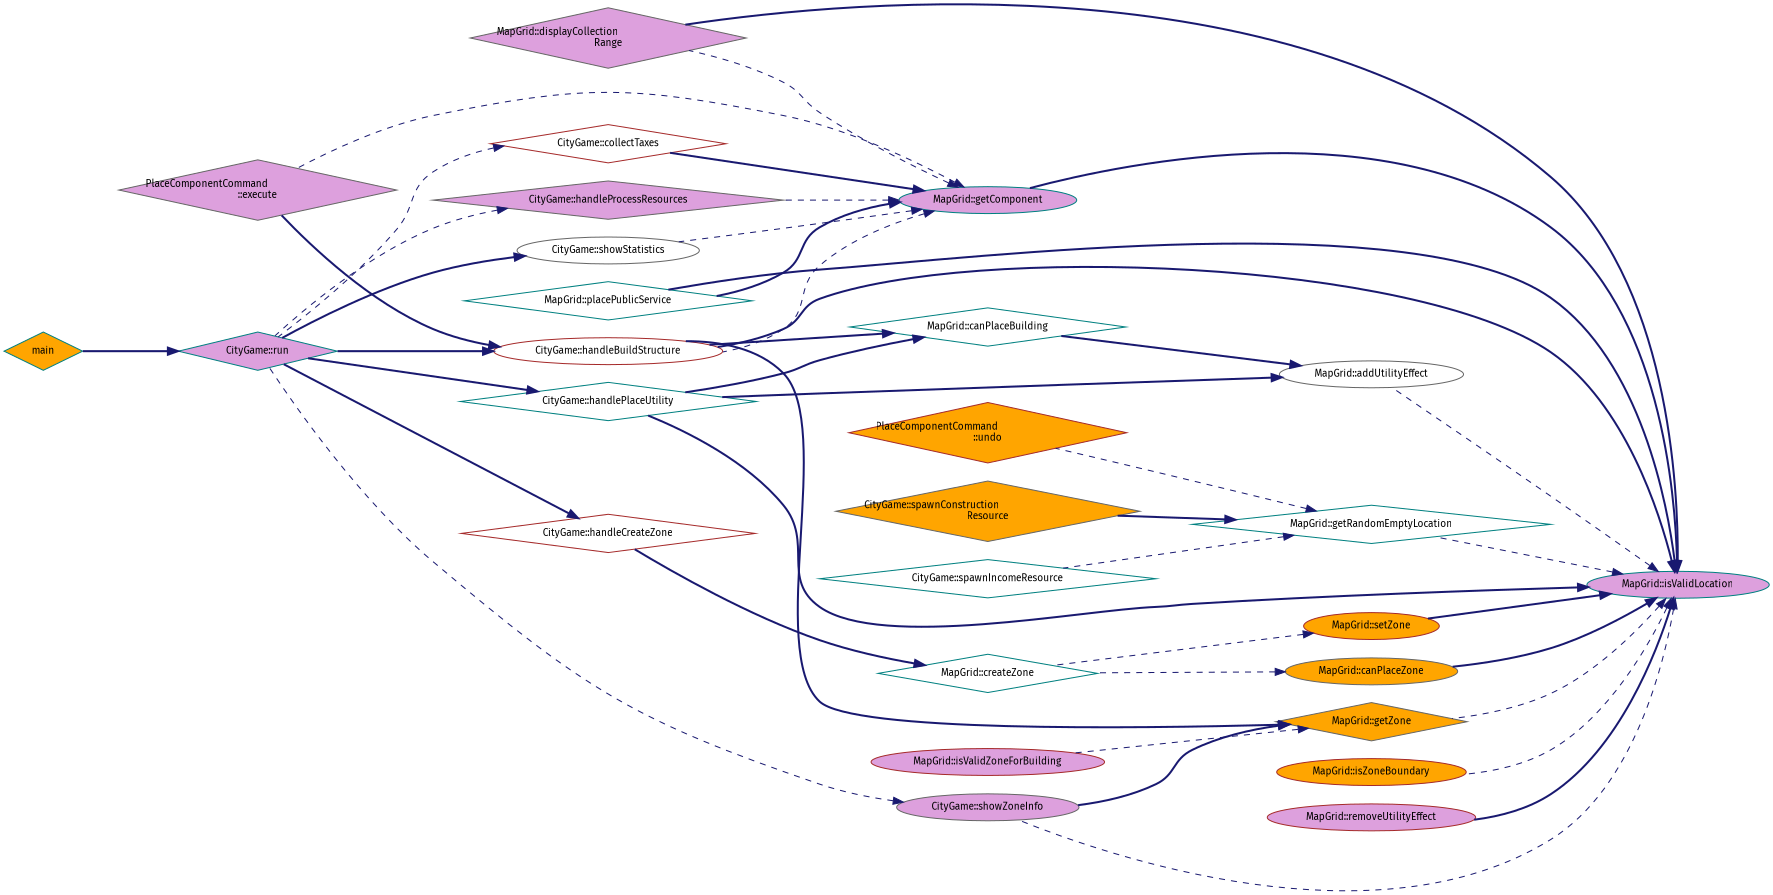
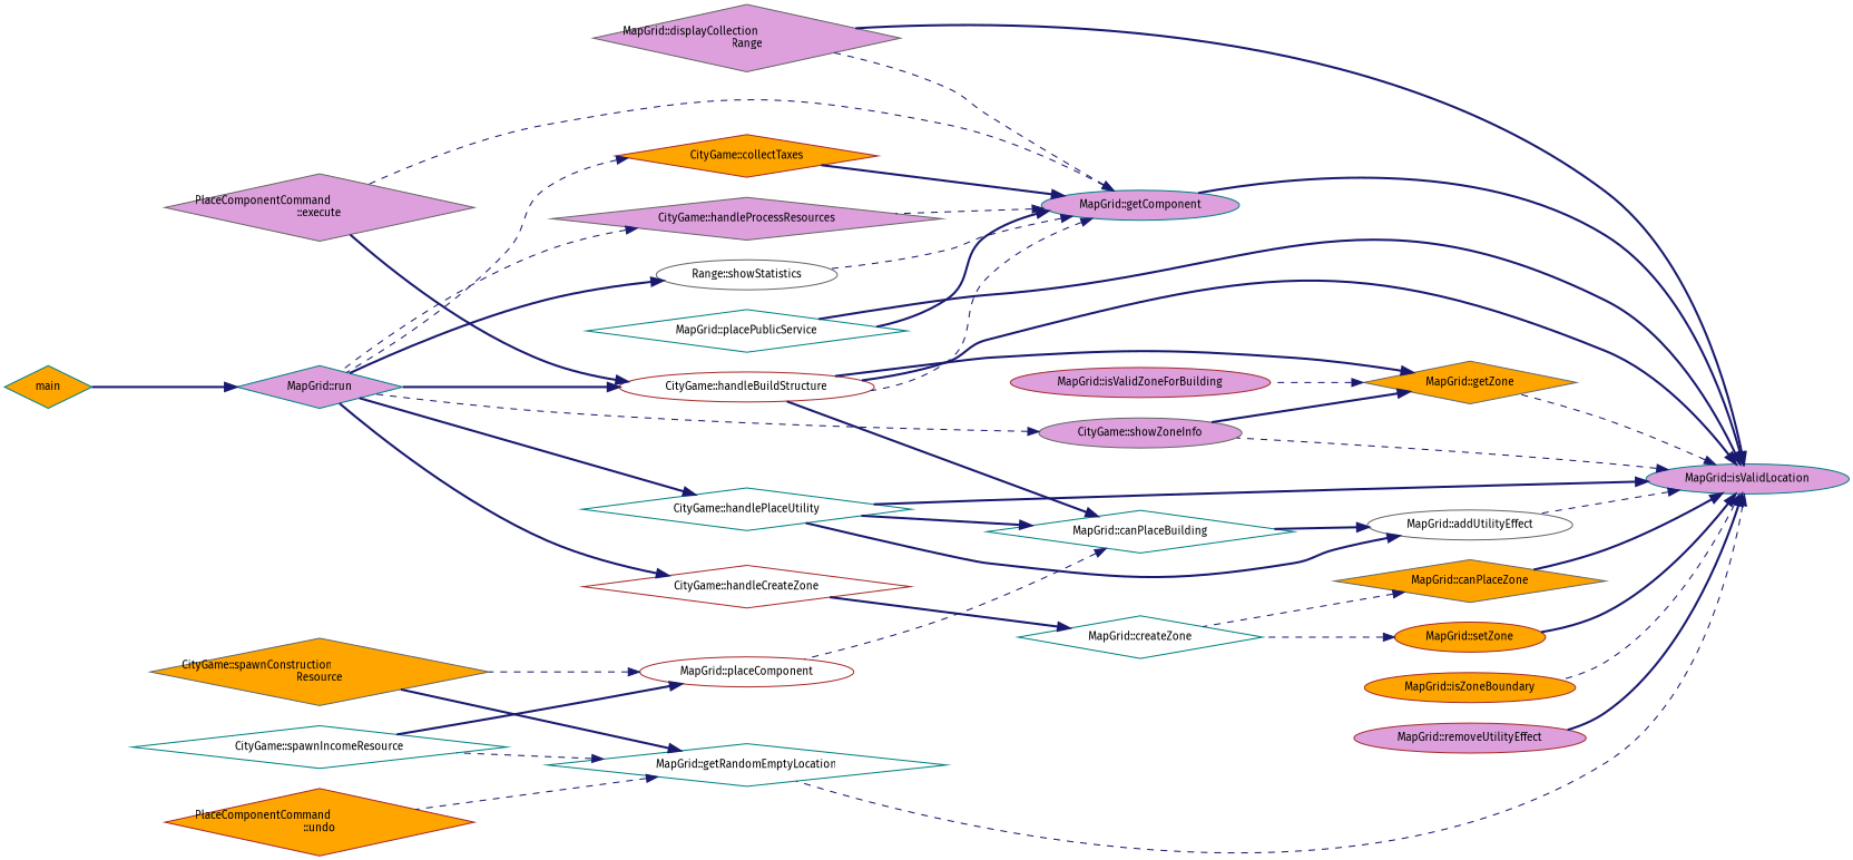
  digraph {
    fontname="Fira Sans"
    rankdir=RL
    node [color=teal fillcolor=white fontname="Fira Sans" fontsize=10 shape=diamond style=filled]
    edge [color=midnightblue dir=back fontname="Fira Sans" fontsize=10 labelfontname=Helvetica labelfontsize=10 style=bold]
    n1 [fillcolor=plum fontcolor=black height=0.2 label="MapGrid::isValidLocation" shape=ellipse width=0.4]
    n2 [color=gray40 height=0.2 label="MapGrid::addUtilityEffect" shape=ellipse width=0.4]
    n3 [height=0.2 label="CityGame::handlePlaceUtility" width=0.4]
    n4 [color=brown height=0.2 label="CityGame::handleBuildStructure" shape=ellipse width=0.4]
-   n5 [color=gray40 fillcolor=orange height=0.2 label="MapGrid::canPlaceZone" shape=ellipse width=0.4]
+   n5 [color=gray40 fillcolor=orange height=0.2 label="MapGrid::canPlaceZone" width=0.4]
    n6 [color=gray40 fillcolor=plum height=0.2 label="MapGrid::displayCollection\lRange" width=0.4]
    n7 [fillcolor=plum height=0.2 label="MapGrid::getComponent" shape=ellipse width=0.4]
    n8 [height=0.2 label="MapGrid::placePublicService" width=0.4]
    n9 [height=0.2 label="MapGrid::getRandomEmptyLocation" width=0.4]
    n10 [color=gray40 fillcolor=orange height=0.2 label="MapGrid::getZone" width=0.4]
    n11 [color=gray40 fillcolor=plum height=0.2 label="CityGame::showZoneInfo" shape=ellipse width=0.4]
    n12 [color=brown fillcolor=orange height=0.2 label="MapGrid::isZoneBoundary" shape=ellipse width=0.4]
    n13 [color=brown fillcolor=plum height=0.2 label="MapGrid::removeUtilityEffect" shape=ellipse width=0.4]
    n14 [color=brown fillcolor=orange height=0.2 label="MapGrid::setZone" shape=ellipse width=0.4]
    n15 [height=0.2 label="MapGrid::canPlaceBuilding" width=0.4]
-   n16 [fillcolor=plum height=0.2 label="CityGame::run" width=0.4]
+   n16 [fillcolor=plum height=0.2 label="MapGrid::run" width=0.4]
+   n17 [color=brown height=0.2 label="MapGrid::placeComponent" shape=ellipse width=0.4]
    n18 [color=gray40 fillcolor=plum height=0.2 label="PlaceComponentCommand\l::execute" width=0.4]
    n19 [height=0.2 label="MapGrid::createZone" width=0.4]
-   n20 [color=brown height=0.2 label="CityGame::collectTaxes" width=0.4]
+   n20 [color=brown fillcolor=orange height=0.2 label="CityGame::collectTaxes" width=0.4]
    n21 [color=gray40 fillcolor=plum height=0.2 label="CityGame::handleProcessResources" width=0.4]
-   n22 [color=gray40 height=0.2 label="CityGame::showStatistics" shape=ellipse width=0.4]
+   n22 [color=gray40 height=0.2 label="Range::showStatistics" shape=ellipse width=0.4]
    n23 [color=gray40 fillcolor=orange height=0.2 label="CityGame::spawnConstruction\lResource" width=0.4]
    n24 [height=0.2 label="CityGame::spawnIncomeResource" width=0.4]
    n25 [color=brown fillcolor=orange height=0.2 label="PlaceComponentCommand\l::undo" width=0.4]
    n26 [color=brown fillcolor=plum height=0.2 label="MapGrid::isValidZoneForBuilding" shape=ellipse width=0.4]
    n27 [fillcolor=orange height=0.2 label=main width=0.4]
    n28 [color=brown height=0.2 label="CityGame::handleCreateZone" width=0.4]
    n1 -> n2 [style=dashed]
    n1 -> n3
    n1 -> n4
    n1 -> n5
    n1 -> n6
    n1 -> n7
    n1 -> n8
    n1 -> n9 [style=dashed]
    n1 -> n10 [style=dashed]
    n1 -> n11 [style=dashed]
    n1 -> n12 [style=dashed]
    n1 -> n13
    n1 -> n14
    n2 -> n3
    n2 -> n15
    n3 -> n16
    n4 -> n16
    n4 -> n18
    n5 -> n19 [style=dashed]
    n7 -> n4 [style=dashed]
    n7 -> n6 [style=dashed]
    n7 -> n8
    n7 -> n18 [style=dashed]
    n7 -> n20
    n7 -> n21 [style=dashed]
    n7 -> n22 [style=dashed]
    n9 -> n23
    n9 -> n24 [style=dashed]
    n9 -> n25 [style=dashed]
    n10 -> n4
    n10 -> n11
    n10 -> n26 [style=dashed]
    n11 -> n16 [style=dashed]
    n14 -> n19 [style=dashed]
    n15 -> n3
    n15 -> n4
+   n15 -> n17 [style=dashed]
    n16 -> n27
+   n17 -> n23 [style=dashed]
+   n17 -> n24
    n19 -> n28
    n20 -> n16 [style=dashed]
    n21 -> n16 [style=dashed]
    n22 -> n16
    n28 -> n16
  }
